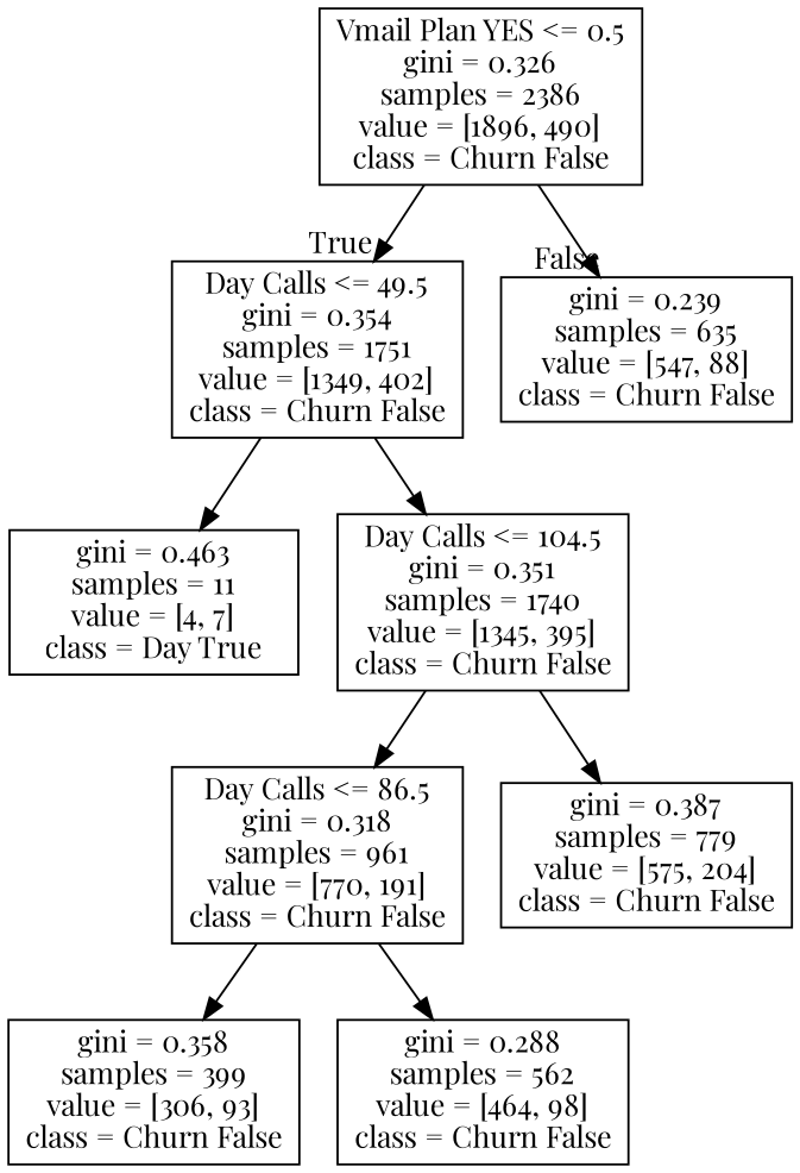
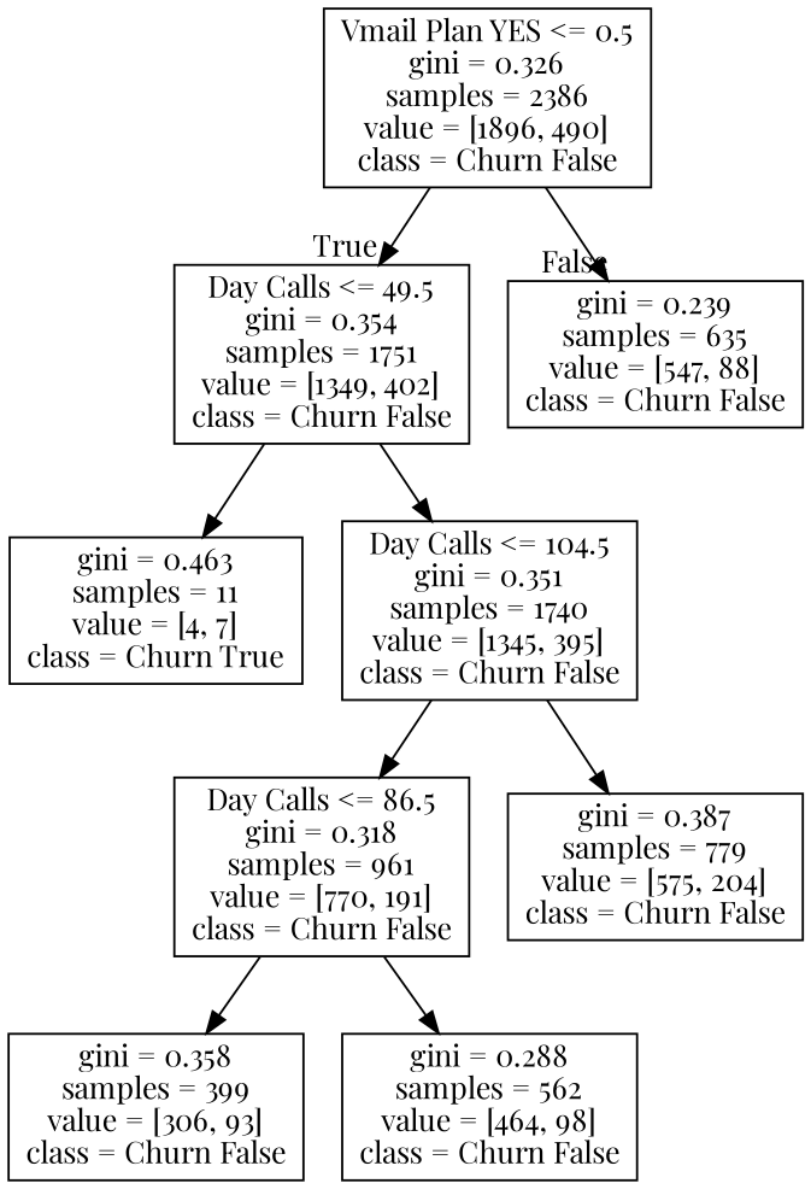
  digraph {
    fontname="Playfair Display"
    node [shape=box fontname="Playfair Display"]
    edge [fontname="Playfair Display"]
    n1 [label="Vmail Plan YES <= 0.5\ngini = 0.326\nsamples = 2386\nvalue = [1896, 490]\nclass = Churn False"]
    n2 [label="Day Calls <= 49.5\ngini = 0.354\nsamples = 1751\nvalue = [1349, 402]\nclass = Churn False"]
    n3 [label="gini = 0.239\nsamples = 635\nvalue = [547, 88]\nclass = Churn False"]
-   n4 [label="gini = 0.463\nsamples = 11\nvalue = [4, 7]\nclass = Day True"]
+   n4 [label="gini = 0.463\nsamples = 11\nvalue = [4, 7]\nclass = Churn True"]
    n5 [label="Day Calls <= 104.5\ngini = 0.351\nsamples = 1740\nvalue = [1345, 395]\nclass = Churn False"]
    n6 [label="Day Calls <= 86.5\ngini = 0.318\nsamples = 961\nvalue = [770, 191]\nclass = Churn False"]
    n7 [label="gini = 0.387\nsamples = 779\nvalue = [575, 204]\nclass = Churn False"]
    n8 [label="gini = 0.358\nsamples = 399\nvalue = [306, 93]\nclass = Churn False"]
    n9 [label="gini = 0.288\nsamples = 562\nvalue = [464, 98]\nclass = Churn False"]
    n1 -> n2 [headlabel=True labelangle=45 labeldistance=2.5]
    n1 -> n3 [headlabel=False labelangle=-45 labeldistance=2.5]
    n2 -> n4
    n2 -> n5
    n5 -> n6
    n5 -> n7
    n6 -> n8
    n6 -> n9
  }
